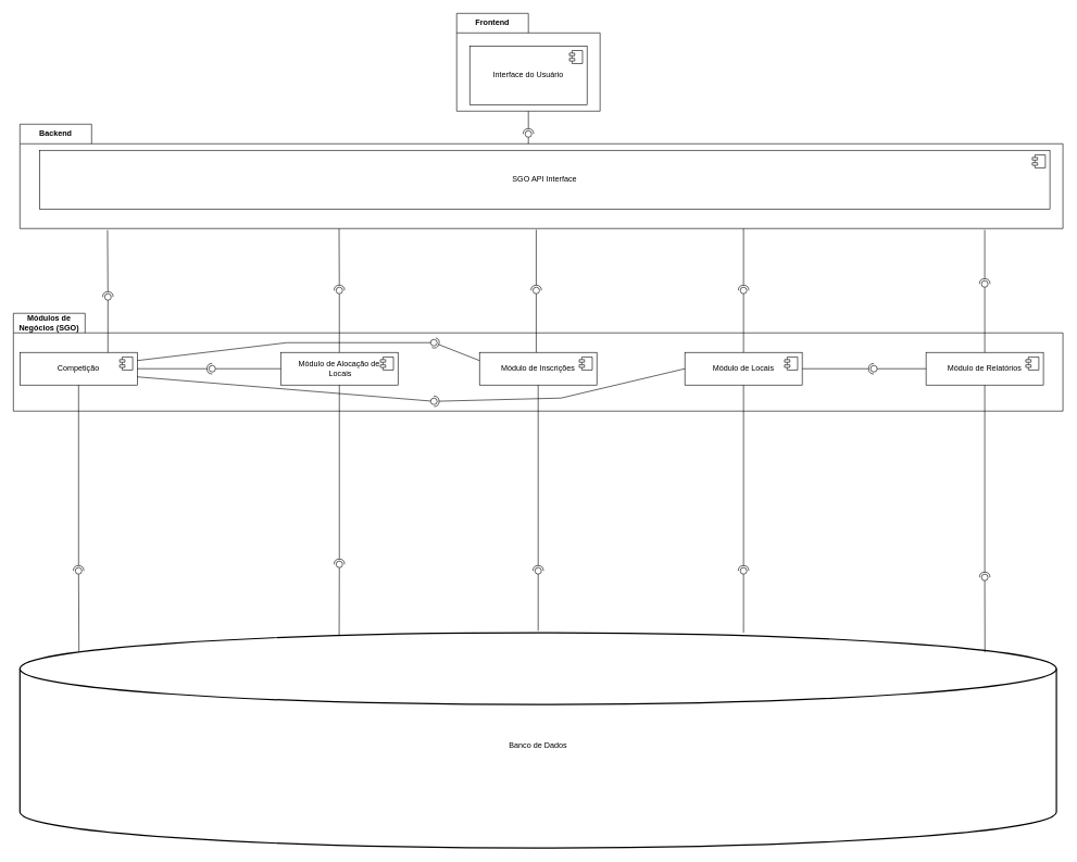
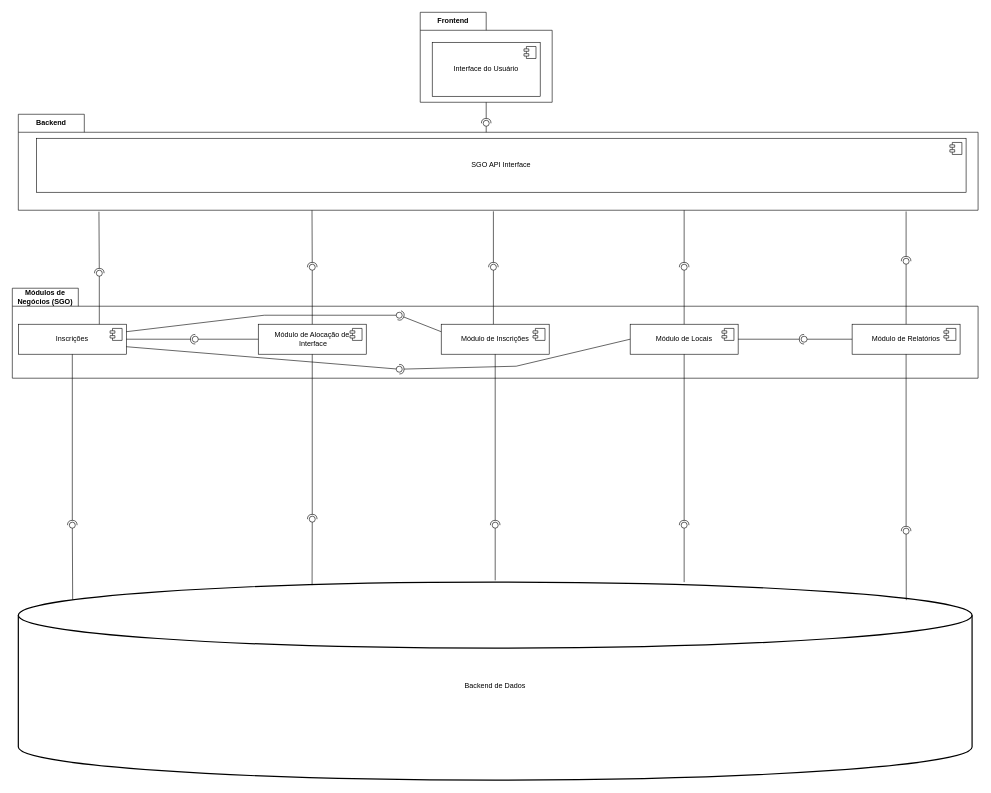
  <mxCell id="0" />
  <mxCell id="1" parent="0" />
  <mxCell id="2" value="Frontend" style="shape=folder;fontStyle=1;tabWidth=110;tabHeight=30;tabPosition=left;html=1;boundedLbl=1;labelInHeader=1;container=1;collapsible=0;recursiveResize=0;whiteSpace=wrap;" vertex="1" parent="1"><mxGeometry x="700" y="20" width="220" height="150" as="geometry" /></mxCell>
  <mxCell id="3" value="Backend" style="shape=folder;fontStyle=1;tabWidth=110;tabHeight=30;tabPosition=left;html=1;boundedLbl=1;labelInHeader=1;container=1;collapsible=0;recursiveResize=0;whiteSpace=wrap;" vertex="1" parent="1"><mxGeometry x="30" y="190" width="1600" height="160" as="geometry" /></mxCell>
  <mxCell id="4" value="Módulos de Negócios (SGO)" style="shape=folder;fontStyle=1;tabWidth=110;tabHeight=30;tabPosition=left;html=1;boundedLbl=1;labelInHeader=1;container=1;collapsible=0;recursiveResize=0;whiteSpace=wrap;" vertex="1" parent="1"><mxGeometry x="20" y="480" width="1610" height="150" as="geometry" /></mxCell>
  <mxCell id="5" value="Módulo de Locais" style="html=1;dropTarget=0;whiteSpace=wrap;" vertex="1" parent="4"><mxGeometry x="1030" y="60" width="180" height="50" as="geometry" /></mxCell>
  <mxCell id="6" value="" style="shape=module;jettyWidth=8;jettyHeight=4;" vertex="1" parent="5"><mxGeometry x="1" width="20" height="20" relative="1" as="geometry"><mxPoint x="-27" y="7" as="offset" /></mxGeometry></mxCell>
  <mxCell id="7" value="Módulo de Relatórios" style="html=1;dropTarget=0;whiteSpace=wrap;" vertex="1" parent="4"><mxGeometry x="1400" y="60" width="180" height="50" as="geometry" /></mxCell>
  <mxCell id="8" value="" style="shape=module;jettyWidth=8;jettyHeight=4;" vertex="1" parent="7"><mxGeometry x="1" width="20" height="20" relative="1" as="geometry"><mxPoint x="-27" y="7" as="offset" /></mxGeometry></mxCell>
- <mxCell id="9" value="Competição" style="html=1;dropTarget=0;whiteSpace=wrap;" vertex="1" parent="4"><mxGeometry x="10" y="60" width="180" height="50" as="geometry" /></mxCell>
+ <mxCell id="9" value="Inscrições" style="html=1;dropTarget=0;whiteSpace=wrap;" vertex="1" parent="4"><mxGeometry x="10" y="60" width="180" height="50" as="geometry" /></mxCell>
  <mxCell id="10" value="" style="shape=module;jettyWidth=8;jettyHeight=4;" vertex="1" parent="9"><mxGeometry x="1" width="20" height="20" relative="1" as="geometry"><mxPoint x="-27" y="7" as="offset" /></mxGeometry></mxCell>
  <mxCell id="11" value="Módulo de Inscrições" style="html=1;dropTarget=0;whiteSpace=wrap;" vertex="1" parent="4"><mxGeometry x="715" y="60" width="180" height="50" as="geometry" /></mxCell>
  <mxCell id="12" value="" style="shape=module;jettyWidth=8;jettyHeight=4;" vertex="1" parent="11"><mxGeometry x="1" width="20" height="20" relative="1" as="geometry"><mxPoint x="-27" y="7" as="offset" /></mxGeometry></mxCell>
- <mxCell id="13" value="Módulo de Alocação de&lt;div&gt;&amp;nbsp;Locais&lt;/div&gt;" style="html=1;dropTarget=0;whiteSpace=wrap;" vertex="1" parent="4"><mxGeometry x="410" y="60" width="180" height="50" as="geometry" /></mxCell>
+ <mxCell id="13" value="Módulo de Alocação de&lt;div&gt;&amp;nbsp;Interface&lt;/div&gt;" style="html=1;dropTarget=0;whiteSpace=wrap;" vertex="1" parent="4"><mxGeometry x="410" y="60" width="180" height="50" as="geometry" /></mxCell>
  <mxCell id="14" value="" style="shape=module;jettyWidth=8;jettyHeight=4;" vertex="1" parent="13"><mxGeometry x="1" width="20" height="20" relative="1" as="geometry"><mxPoint x="-27" y="7" as="offset" /></mxGeometry></mxCell>
  <mxCell id="15" value="" style="rounded=0;orthogonalLoop=1;jettySize=auto;html=1;endArrow=halfCircle;endFill=0;endSize=6;strokeWidth=1;sketch=0;exitX=0;exitY=0.5;exitDx=0;exitDy=0;entryX=1.289;entryY=0.556;entryDx=0;entryDy=0;entryPerimeter=0;" edge="1" parent="4" source="5" target="17"><mxGeometry relative="1" as="geometry"><mxPoint x="730" y="5" as="sourcePoint" /><mxPoint x="660" y="140" as="targetPoint" /><Array as="points"><mxPoint x="840" y="130" /></Array></mxGeometry></mxCell>
  <mxCell id="16" value="" style="rounded=0;orthogonalLoop=1;jettySize=auto;html=1;endArrow=oval;endFill=0;sketch=0;sourcePerimeterSpacing=0;targetPerimeterSpacing=0;endSize=10;exitX=1;exitY=0.75;exitDx=0;exitDy=0;" edge="1" parent="4" source="9" target="17"><mxGeometry relative="1" as="geometry"><mxPoint x="690" y="5" as="sourcePoint" /></mxGeometry></mxCell>
  <mxCell id="17" value="" style="ellipse;whiteSpace=wrap;html=1;align=center;aspect=fixed;fillColor=none;strokeColor=none;resizable=0;perimeter=centerPerimeter;rotatable=0;allowArrows=0;points=[];outlineConnect=1;" vertex="1" parent="4"><mxGeometry x="640" y="130" width="10" height="10" as="geometry" /></mxCell>
  <mxCell id="18" value="SGO API Interface" style="html=1;dropTarget=0;whiteSpace=wrap;" vertex="1" parent="1"><mxGeometry x="60" y="230" width="1550" height="90" as="geometry" /></mxCell>
  <mxCell id="19" value="" style="shape=module;jettyWidth=8;jettyHeight=4;" vertex="1" parent="18"><mxGeometry x="1" width="20" height="20" relative="1" as="geometry"><mxPoint x="-27" y="7" as="offset" /></mxGeometry></mxCell>
- <mxCell id="20" value="&lt;div&gt;&lt;br&gt;&lt;/div&gt;Banco de Dados" style="strokeWidth=2;html=1;shape=mxgraph.flowchart.database;whiteSpace=wrap;" vertex="1" parent="1"><mxGeometry x="30" y="970" width="1590" height="330" as="geometry" /></mxCell>
+ <mxCell id="20" value="&lt;div&gt;&lt;br&gt;&lt;/div&gt;Backend de Dados" style="strokeWidth=2;html=1;shape=mxgraph.flowchart.database;whiteSpace=wrap;" vertex="1" parent="1"><mxGeometry x="30" y="970" width="1590" height="330" as="geometry" /></mxCell>
  <mxCell id="21" value="Interface do Usuário" style="html=1;dropTarget=0;whiteSpace=wrap;" vertex="1" parent="1"><mxGeometry x="720" y="70" width="180" height="90" as="geometry" /></mxCell>
  <mxCell id="22" value="" style="shape=module;jettyWidth=8;jettyHeight=4;" vertex="1" parent="21"><mxGeometry x="1" width="20" height="20" relative="1" as="geometry"><mxPoint x="-27" y="7" as="offset" /></mxGeometry></mxCell>
  <mxCell id="23" value="" style="rounded=0;orthogonalLoop=1;jettySize=auto;html=1;endArrow=halfCircle;endFill=0;endSize=6;strokeWidth=1;sketch=0;exitX=0.5;exitY=1;exitDx=0;exitDy=0;exitPerimeter=0;" edge="1" parent="1" source="2" target="25"><mxGeometry relative="1" as="geometry"><mxPoint x="130" y="215" as="sourcePoint" /></mxGeometry></mxCell>
  <mxCell id="24" value="" style="rounded=0;orthogonalLoop=1;jettySize=auto;html=1;endArrow=oval;endFill=0;sketch=0;sourcePerimeterSpacing=0;targetPerimeterSpacing=0;endSize=10;" edge="1" parent="1" target="25"><mxGeometry relative="1" as="geometry"><mxPoint x="810" y="220" as="sourcePoint" /></mxGeometry></mxCell>
  <mxCell id="25" value="" style="ellipse;whiteSpace=wrap;html=1;align=center;aspect=fixed;fillColor=none;strokeColor=none;resizable=0;perimeter=centerPerimeter;rotatable=0;allowArrows=0;points=[];outlineConnect=1;" vertex="1" parent="1"><mxGeometry x="805" y="200" width="10" height="10" as="geometry" /></mxCell>
  <mxCell id="26" value="" style="ellipse;whiteSpace=wrap;html=1;align=center;aspect=fixed;fillColor=none;strokeColor=none;resizable=0;perimeter=centerPerimeter;rotatable=0;allowArrows=0;points=[];outlineConnect=1;" vertex="1" parent="1"><mxGeometry x="1260" y="340" width="10" height="10" as="geometry" /></mxCell>
  <mxCell id="27" value="" style="rounded=0;orthogonalLoop=1;jettySize=auto;html=1;endArrow=halfCircle;endFill=0;endSize=6;strokeWidth=1;sketch=0;exitX=0.495;exitY=1.011;exitDx=0;exitDy=0;exitPerimeter=0;" edge="1" parent="1" source="3" target="29"><mxGeometry relative="1" as="geometry"><mxPoint x="850" y="405" as="sourcePoint" /></mxGeometry></mxCell>
  <mxCell id="28" value="" style="rounded=0;orthogonalLoop=1;jettySize=auto;html=1;endArrow=oval;endFill=0;sketch=0;sourcePerimeterSpacing=0;targetPerimeterSpacing=0;endSize=10;" edge="1" parent="1" target="29"><mxGeometry relative="1" as="geometry"><mxPoint x="822" y="540" as="sourcePoint" /></mxGeometry></mxCell>
  <mxCell id="29" value="" style="ellipse;whiteSpace=wrap;html=1;align=center;aspect=fixed;fillColor=none;strokeColor=none;resizable=0;perimeter=centerPerimeter;rotatable=0;allowArrows=0;points=[];outlineConnect=1;" vertex="1" parent="1"><mxGeometry x="817" y="440" width="10" height="10" as="geometry" /></mxCell>
  <mxCell id="30" value="" style="rounded=0;orthogonalLoop=1;jettySize=auto;html=1;endArrow=halfCircle;endFill=0;endSize=6;strokeWidth=1;sketch=0;exitX=0.084;exitY=1.015;exitDx=0;exitDy=0;exitPerimeter=0;" edge="1" parent="1" source="3" target="32"><mxGeometry relative="1" as="geometry"><mxPoint x="790" y="405" as="sourcePoint" /></mxGeometry></mxCell>
  <mxCell id="31" value="" style="rounded=0;orthogonalLoop=1;jettySize=auto;html=1;endArrow=oval;endFill=0;sketch=0;sourcePerimeterSpacing=0;targetPerimeterSpacing=0;endSize=10;" edge="1" parent="1" target="32"><mxGeometry relative="1" as="geometry"><mxPoint x="165" y="540" as="sourcePoint" /></mxGeometry></mxCell>
  <mxCell id="32" value="" style="ellipse;whiteSpace=wrap;html=1;align=center;aspect=fixed;fillColor=none;strokeColor=none;resizable=0;perimeter=centerPerimeter;rotatable=0;allowArrows=0;points=[];outlineConnect=1;" vertex="1" parent="1"><mxGeometry x="160" y="450" width="10" height="10" as="geometry" /></mxCell>
  <mxCell id="33" value="" style="rounded=0;orthogonalLoop=1;jettySize=auto;html=1;endArrow=halfCircle;endFill=0;endSize=6;strokeWidth=1;sketch=0;exitX=0.306;exitY=1;exitDx=0;exitDy=0;exitPerimeter=0;" edge="1" parent="1" source="3" target="35"><mxGeometry relative="1" as="geometry"><mxPoint x="510" y="351" as="sourcePoint" /></mxGeometry></mxCell>
  <mxCell id="34" value="" style="rounded=0;orthogonalLoop=1;jettySize=auto;html=1;endArrow=oval;endFill=0;sketch=0;sourcePerimeterSpacing=0;targetPerimeterSpacing=0;endSize=10;exitX=0.5;exitY=0;exitDx=0;exitDy=0;" edge="1" parent="1" source="13" target="35"><mxGeometry relative="1" as="geometry"><mxPoint x="410" y="425" as="sourcePoint" /></mxGeometry></mxCell>
  <mxCell id="35" value="" style="ellipse;whiteSpace=wrap;html=1;align=center;aspect=fixed;fillColor=none;strokeColor=none;resizable=0;perimeter=centerPerimeter;rotatable=0;allowArrows=0;points=[];outlineConnect=1;" vertex="1" parent="1"><mxGeometry x="515" y="440" width="10" height="10" as="geometry" /></mxCell>
  <mxCell id="36" value="" style="rounded=0;orthogonalLoop=1;jettySize=auto;html=1;endArrow=halfCircle;endFill=0;endSize=6;strokeWidth=1;sketch=0;" edge="1" parent="1" target="38"><mxGeometry relative="1" as="geometry"><mxPoint x="1140" y="350" as="sourcePoint" /></mxGeometry></mxCell>
  <mxCell id="37" value="" style="rounded=0;orthogonalLoop=1;jettySize=auto;html=1;endArrow=oval;endFill=0;sketch=0;sourcePerimeterSpacing=0;targetPerimeterSpacing=0;endSize=10;exitX=0.5;exitY=0;exitDx=0;exitDy=0;" edge="1" parent="1" source="5" target="38"><mxGeometry relative="1" as="geometry"><mxPoint x="1110" y="425" as="sourcePoint" /></mxGeometry></mxCell>
  <mxCell id="38" value="" style="ellipse;whiteSpace=wrap;html=1;align=center;aspect=fixed;fillColor=none;strokeColor=none;resizable=0;perimeter=centerPerimeter;rotatable=0;allowArrows=0;points=[];outlineConnect=1;" vertex="1" parent="1"><mxGeometry x="1135" y="440" width="10" height="10" as="geometry" /></mxCell>
  <mxCell id="39" value="" style="rounded=0;orthogonalLoop=1;jettySize=auto;html=1;endArrow=halfCircle;endFill=0;endSize=6;strokeWidth=1;sketch=0;" edge="1" parent="1" target="41"><mxGeometry relative="1" as="geometry"><mxPoint x="1510" y="352" as="sourcePoint" /></mxGeometry></mxCell>
  <mxCell id="40" value="" style="rounded=0;orthogonalLoop=1;jettySize=auto;html=1;endArrow=oval;endFill=0;sketch=0;sourcePerimeterSpacing=0;targetPerimeterSpacing=0;endSize=10;exitX=0.5;exitY=0;exitDx=0;exitDy=0;" edge="1" parent="1" source="7" target="41"><mxGeometry relative="1" as="geometry"><mxPoint x="1480" y="435" as="sourcePoint" /></mxGeometry></mxCell>
  <mxCell id="41" value="" style="ellipse;whiteSpace=wrap;html=1;align=center;aspect=fixed;fillColor=none;strokeColor=none;resizable=0;perimeter=centerPerimeter;rotatable=0;allowArrows=0;points=[];outlineConnect=1;" vertex="1" parent="1"><mxGeometry x="1505" y="430" width="10" height="10" as="geometry" /></mxCell>
  <mxCell id="42" value="" style="rounded=0;orthogonalLoop=1;jettySize=auto;html=1;endArrow=halfCircle;endFill=0;endSize=6;strokeWidth=1;sketch=0;exitX=0.5;exitY=1;exitDx=0;exitDy=0;" edge="1" parent="1" source="11" target="44"><mxGeometry relative="1" as="geometry"><mxPoint x="867" y="885" as="sourcePoint" /></mxGeometry></mxCell>
  <mxCell id="43" value="" style="rounded=0;orthogonalLoop=1;jettySize=auto;html=1;endArrow=oval;endFill=0;sketch=0;sourcePerimeterSpacing=0;targetPerimeterSpacing=0;endSize=10;" edge="1" parent="1" target="44"><mxGeometry relative="1" as="geometry"><mxPoint x="825" y="967" as="sourcePoint" /></mxGeometry></mxCell>
  <mxCell id="44" value="" style="ellipse;whiteSpace=wrap;html=1;align=center;aspect=fixed;fillColor=none;strokeColor=none;resizable=0;perimeter=centerPerimeter;rotatable=0;allowArrows=0;points=[];outlineConnect=1;" vertex="1" parent="1"><mxGeometry x="820" y="870" width="10" height="10" as="geometry" /></mxCell>
  <mxCell id="45" value="" style="ellipse;whiteSpace=wrap;html=1;align=center;aspect=fixed;fillColor=none;strokeColor=none;resizable=0;perimeter=centerPerimeter;rotatable=0;allowArrows=0;points=[];outlineConnect=1;" vertex="1" parent="1"><mxGeometry x="515" y="880" width="10" height="10" as="geometry" /></mxCell>
  <mxCell id="46" value="" style="rounded=0;orthogonalLoop=1;jettySize=auto;html=1;endArrow=halfCircle;endFill=0;endSize=6;strokeWidth=1;sketch=0;exitX=0.5;exitY=1;exitDx=0;exitDy=0;" edge="1" parent="1" source="13" target="48"><mxGeometry relative="1" as="geometry"><mxPoint x="540" y="825" as="sourcePoint" /></mxGeometry></mxCell>
  <mxCell id="47" value="" style="rounded=0;orthogonalLoop=1;jettySize=auto;html=1;endArrow=oval;endFill=0;sketch=0;sourcePerimeterSpacing=0;targetPerimeterSpacing=0;endSize=10;exitX=0.308;exitY=0.015;exitDx=0;exitDy=0;exitPerimeter=0;" edge="1" parent="1" source="20" target="48"><mxGeometry relative="1" as="geometry"><mxPoint x="500" y="825" as="sourcePoint" /></mxGeometry></mxCell>
  <mxCell id="48" value="" style="ellipse;whiteSpace=wrap;html=1;align=center;aspect=fixed;fillColor=none;strokeColor=none;resizable=0;perimeter=centerPerimeter;rotatable=0;allowArrows=0;points=[];outlineConnect=1;" vertex="1" parent="1"><mxGeometry x="515" y="860" width="10" height="10" as="geometry" /></mxCell>
  <mxCell id="49" value="" style="rounded=0;orthogonalLoop=1;jettySize=auto;html=1;endArrow=halfCircle;endFill=0;endSize=6;strokeWidth=1;sketch=0;exitX=0.5;exitY=1;exitDx=0;exitDy=0;" edge="1" parent="1" source="9" target="51"><mxGeometry relative="1" as="geometry"><mxPoint x="350" y="875" as="sourcePoint" /></mxGeometry></mxCell>
  <mxCell id="50" value="" style="rounded=0;orthogonalLoop=1;jettySize=auto;html=1;endArrow=oval;endFill=0;sketch=0;sourcePerimeterSpacing=0;targetPerimeterSpacing=0;endSize=10;exitX=0.057;exitY=0.089;exitDx=0;exitDy=0;exitPerimeter=0;" edge="1" parent="1" source="20" target="51"><mxGeometry relative="1" as="geometry"><mxPoint x="159" y="990" as="sourcePoint" /></mxGeometry></mxCell>
  <mxCell id="51" value="" style="ellipse;whiteSpace=wrap;html=1;align=center;aspect=fixed;fillColor=none;strokeColor=none;resizable=0;perimeter=centerPerimeter;rotatable=0;allowArrows=0;points=[];outlineConnect=1;" vertex="1" parent="1"><mxGeometry x="115" y="870" width="10" height="10" as="geometry" /></mxCell>
  <mxCell id="52" value="" style="rounded=0;orthogonalLoop=1;jettySize=auto;html=1;endArrow=halfCircle;endFill=0;endSize=6;strokeWidth=1;sketch=0;exitX=0.5;exitY=1;exitDx=0;exitDy=0;" edge="1" parent="1" source="5" target="54"><mxGeometry relative="1" as="geometry"><mxPoint x="1080" y="795" as="sourcePoint" /></mxGeometry></mxCell>
  <mxCell id="53" value="" style="rounded=0;orthogonalLoop=1;jettySize=auto;html=1;endArrow=oval;endFill=0;sketch=0;sourcePerimeterSpacing=0;targetPerimeterSpacing=0;endSize=10;" edge="1" parent="1" target="54"><mxGeometry relative="1" as="geometry"><mxPoint x="1140" y="970" as="sourcePoint" /></mxGeometry></mxCell>
  <mxCell id="54" value="" style="ellipse;whiteSpace=wrap;html=1;align=center;aspect=fixed;fillColor=none;strokeColor=none;resizable=0;perimeter=centerPerimeter;rotatable=0;allowArrows=0;points=[];outlineConnect=1;" vertex="1" parent="1"><mxGeometry x="1135" y="870" width="10" height="10" as="geometry" /></mxCell>
  <mxCell id="55" value="" style="rounded=0;orthogonalLoop=1;jettySize=auto;html=1;endArrow=halfCircle;endFill=0;endSize=6;strokeWidth=1;sketch=0;exitX=0.5;exitY=1;exitDx=0;exitDy=0;" edge="1" parent="1" source="7" target="57"><mxGeometry relative="1" as="geometry"><mxPoint x="1480" y="825" as="sourcePoint" /></mxGeometry></mxCell>
  <mxCell id="56" value="" style="rounded=0;orthogonalLoop=1;jettySize=auto;html=1;endArrow=oval;endFill=0;sketch=0;sourcePerimeterSpacing=0;targetPerimeterSpacing=0;endSize=10;exitX=0.931;exitY=0.091;exitDx=0;exitDy=0;exitPerimeter=0;" edge="1" parent="1" source="20" target="57"><mxGeometry relative="1" as="geometry"><mxPoint x="1510" y="990" as="sourcePoint" /></mxGeometry></mxCell>
  <mxCell id="57" value="" style="ellipse;whiteSpace=wrap;html=1;align=center;aspect=fixed;fillColor=none;strokeColor=none;resizable=0;perimeter=centerPerimeter;rotatable=0;allowArrows=0;points=[];outlineConnect=1;" vertex="1" parent="1"><mxGeometry x="1505" y="880" width="10" height="10" as="geometry" /></mxCell>
  <mxCell id="58" value="" style="rounded=0;orthogonalLoop=1;jettySize=auto;html=1;endArrow=halfCircle;endFill=0;endSize=6;strokeWidth=1;sketch=0;exitX=1;exitY=0.5;exitDx=0;exitDy=0;" edge="1" parent="1" source="9" target="60"><mxGeometry relative="1" as="geometry"><mxPoint x="380" y="715" as="sourcePoint" /></mxGeometry></mxCell>
  <mxCell id="59" value="" style="rounded=0;orthogonalLoop=1;jettySize=auto;html=1;endArrow=oval;endFill=0;sketch=0;sourcePerimeterSpacing=0;targetPerimeterSpacing=0;endSize=10;exitX=0;exitY=0.5;exitDx=0;exitDy=0;" edge="1" parent="1" source="13" target="60"><mxGeometry relative="1" as="geometry"><mxPoint x="340" y="715" as="sourcePoint" /></mxGeometry></mxCell>
  <mxCell id="60" value="" style="ellipse;whiteSpace=wrap;html=1;align=center;aspect=fixed;fillColor=none;strokeColor=none;resizable=0;perimeter=centerPerimeter;rotatable=0;allowArrows=0;points=[];outlineConnect=1;" vertex="1" parent="1"><mxGeometry x="320" y="560" width="10" height="10" as="geometry" /></mxCell>
  <mxCell id="61" value="" style="rounded=0;orthogonalLoop=1;jettySize=auto;html=1;endArrow=halfCircle;endFill=0;endSize=6;strokeWidth=1;sketch=0;exitX=1;exitY=0.5;exitDx=0;exitDy=0;" edge="1" parent="1" source="5" target="63"><mxGeometry relative="1" as="geometry"><mxPoint x="1360" y="465" as="sourcePoint" /></mxGeometry></mxCell>
  <mxCell id="62" value="" style="rounded=0;orthogonalLoop=1;jettySize=auto;html=1;endArrow=oval;endFill=0;sketch=0;sourcePerimeterSpacing=0;targetPerimeterSpacing=0;endSize=10;exitX=0;exitY=0.5;exitDx=0;exitDy=0;" edge="1" parent="1" source="7" target="63"><mxGeometry relative="1" as="geometry"><mxPoint x="1320" y="465" as="sourcePoint" /></mxGeometry></mxCell>
  <mxCell id="63" value="" style="ellipse;whiteSpace=wrap;html=1;align=center;aspect=fixed;fillColor=none;strokeColor=none;resizable=0;perimeter=centerPerimeter;rotatable=0;allowArrows=0;points=[];outlineConnect=1;" vertex="1" parent="1"><mxGeometry x="1335" y="560" width="10" height="10" as="geometry" /></mxCell>
  <mxCell id="64" value="" style="rounded=0;orthogonalLoop=1;jettySize=auto;html=1;endArrow=halfCircle;endFill=0;endSize=6;strokeWidth=1;sketch=0;exitX=0;exitY=0.25;exitDx=0;exitDy=0;" edge="1" parent="1" source="11" target="66"><mxGeometry relative="1" as="geometry"><mxPoint x="670" y="485" as="sourcePoint" /></mxGeometry></mxCell>
  <mxCell id="65" value="" style="rounded=0;orthogonalLoop=1;jettySize=auto;html=1;endArrow=oval;endFill=0;sketch=0;sourcePerimeterSpacing=0;targetPerimeterSpacing=0;endSize=10;exitX=1;exitY=0.25;exitDx=0;exitDy=0;" edge="1" parent="1" source="9" target="66"><mxGeometry relative="1" as="geometry"><mxPoint x="630" y="485" as="sourcePoint" /><Array as="points"><mxPoint x="440" y="525" /></Array></mxGeometry></mxCell>
  <mxCell id="66" value="" style="ellipse;whiteSpace=wrap;html=1;align=center;aspect=fixed;fillColor=none;strokeColor=none;resizable=0;perimeter=centerPerimeter;rotatable=0;allowArrows=0;points=[];outlineConnect=1;" vertex="1" parent="1"><mxGeometry x="660" y="520" width="10" height="10" as="geometry" /></mxCell>
